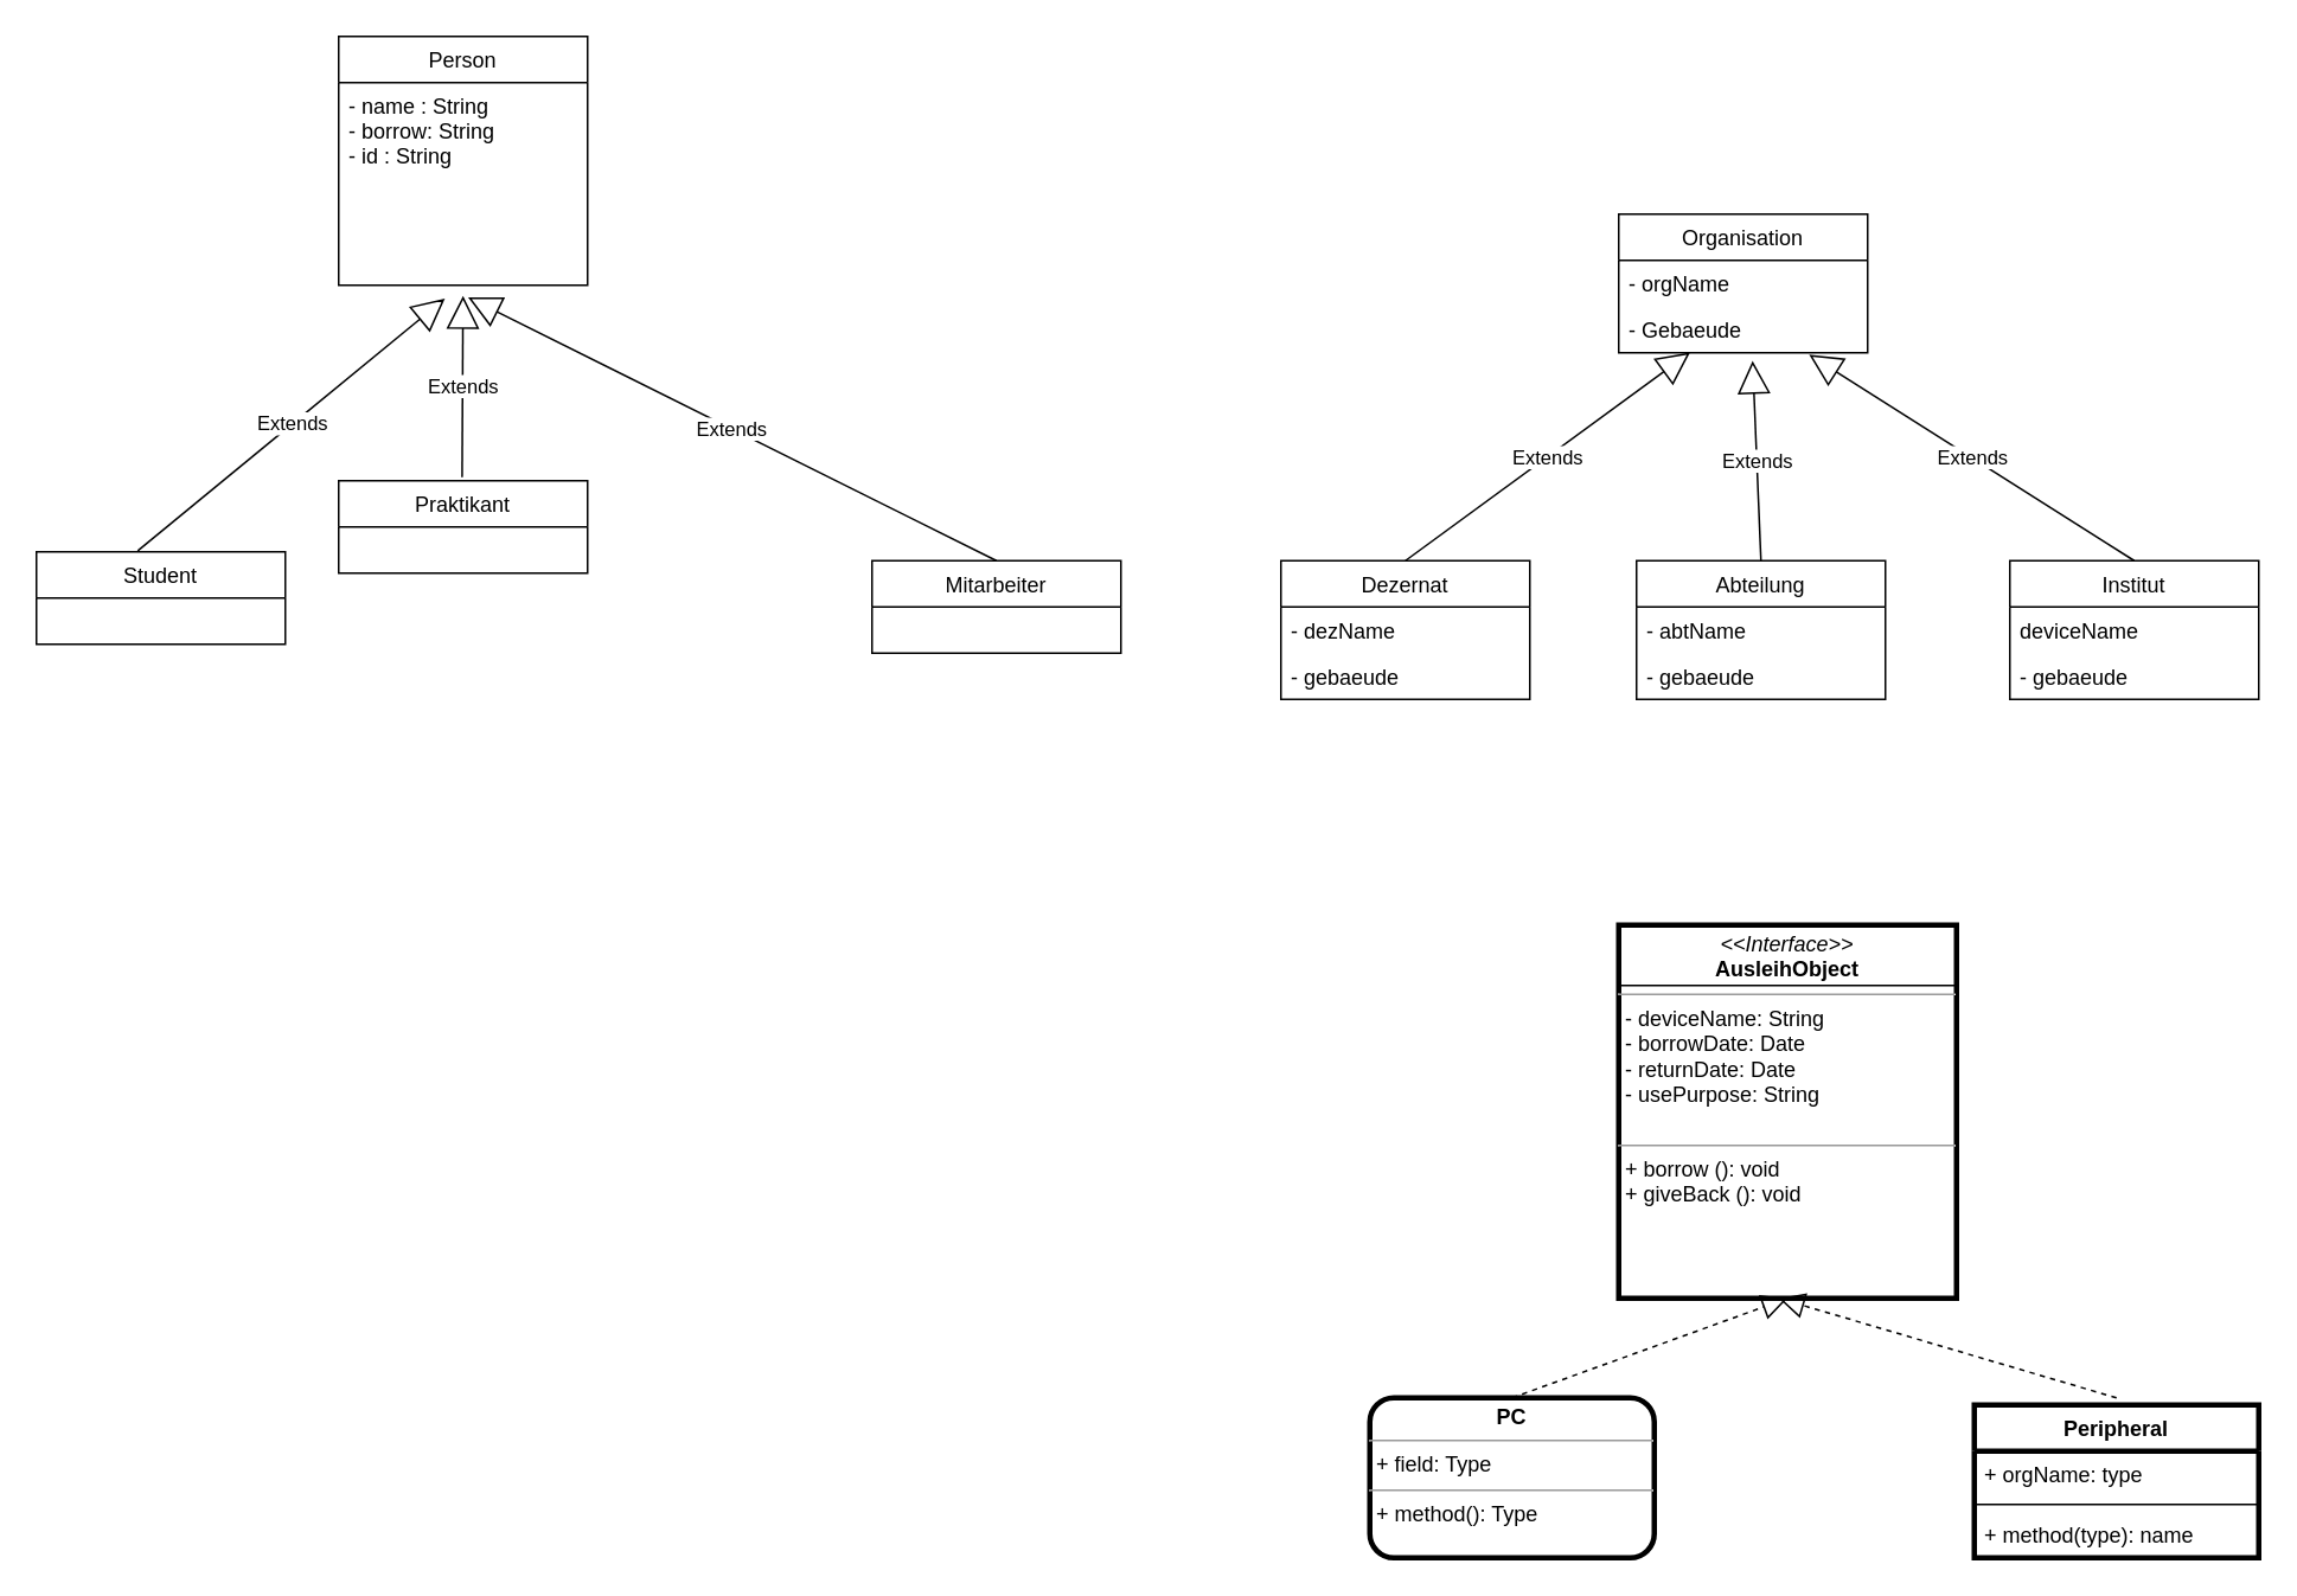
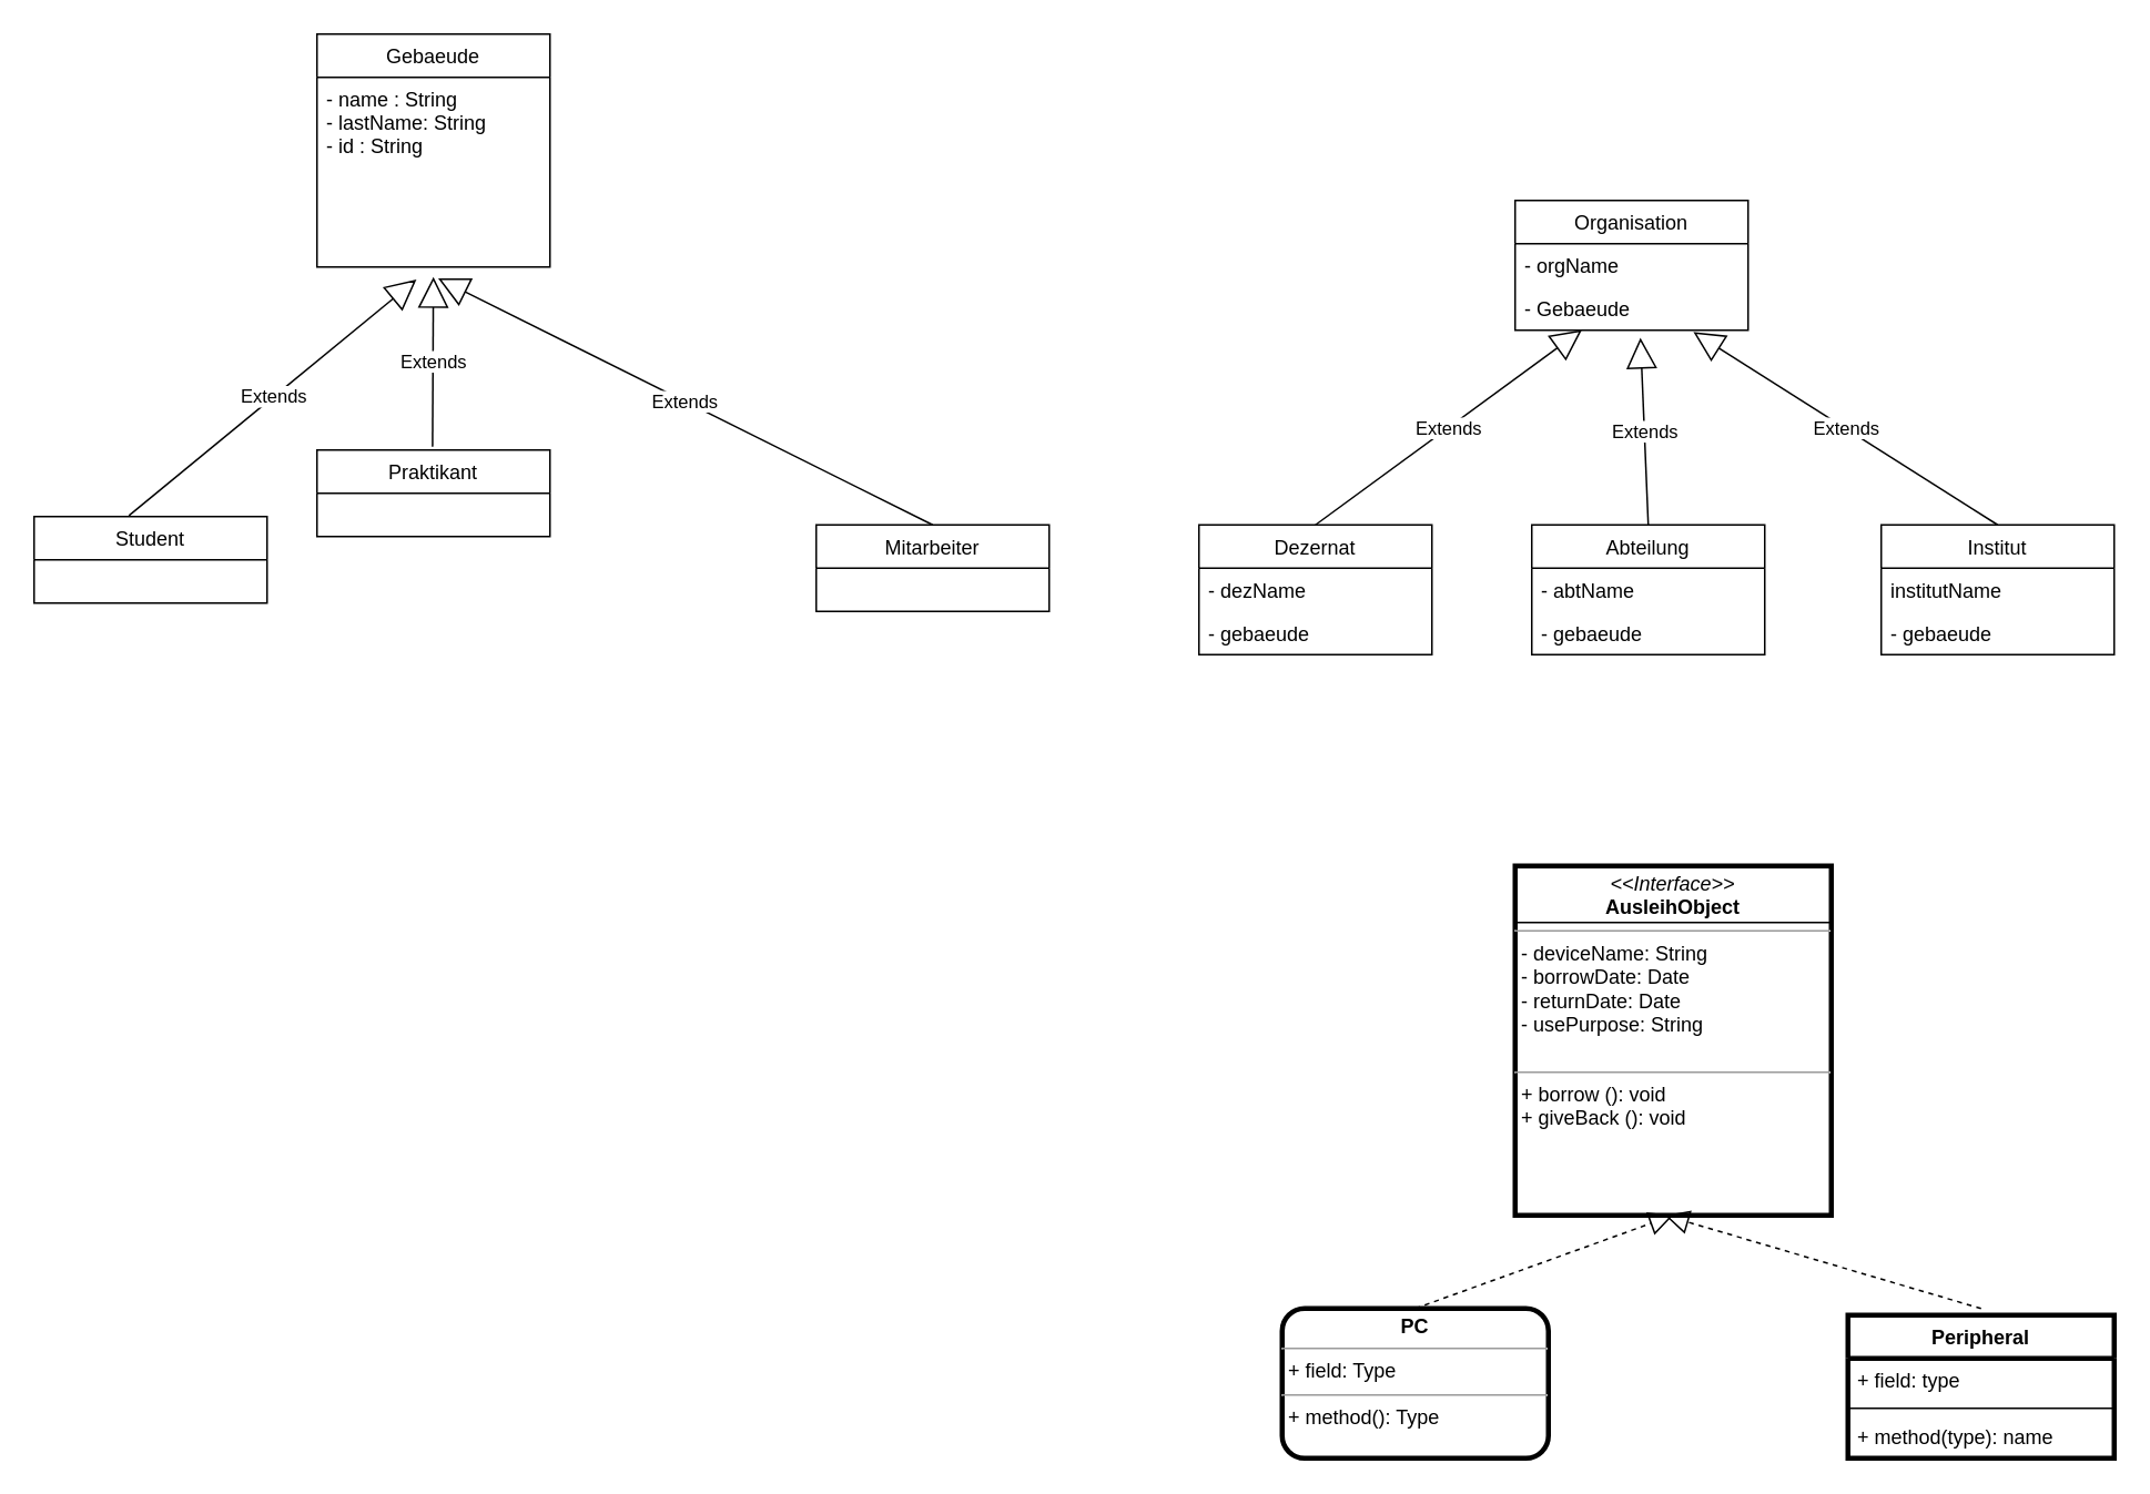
  <mxCell id="0" />
  <mxCell id="1" parent="0" />
- <mxCell id="2" value="Person" style="swimlane;fontStyle=0;childLayout=stackLayout;horizontal=1;startSize=26;fillColor=none;horizontalStack=0;resizeParent=1;resizeParentMax=0;resizeLast=0;collapsible=1;marginBottom=0;" vertex="1" parent="1"><mxGeometry x="190" y="20" width="140" height="140" as="geometry" /></mxCell>
- <mxCell id="3" value="- name : String&#10;- borrow: String&#10;- id : String&#10;" style="text;strokeColor=none;fillColor=none;align=left;verticalAlign=top;spacingLeft=4;spacingRight=4;overflow=hidden;rotatable=0;points=[[0,0.5],[1,0.5]];portConstraint=eastwest;" vertex="1" parent="2"><mxGeometry y="26" width="140" height="114" as="geometry" /></mxCell>
+ <mxCell id="2" value="Gebaeude" style="swimlane;fontStyle=0;childLayout=stackLayout;horizontal=1;startSize=26;fillColor=none;horizontalStack=0;resizeParent=1;resizeParentMax=0;resizeLast=0;collapsible=1;marginBottom=0;" vertex="1" parent="1"><mxGeometry x="190" y="20" width="140" height="140" as="geometry" /></mxCell>
+ <mxCell id="3" value="- name : String&#10;- lastName: String&#10;- id : String&#10;" style="text;strokeColor=none;fillColor=none;align=left;verticalAlign=top;spacingLeft=4;spacingRight=4;overflow=hidden;rotatable=0;points=[[0,0.5],[1,0.5]];portConstraint=eastwest;" vertex="1" parent="2"><mxGeometry y="26" width="140" height="114" as="geometry" /></mxCell>
  <mxCell id="4" value="Praktikant" style="swimlane;fontStyle=0;childLayout=stackLayout;horizontal=1;startSize=26;fillColor=none;horizontalStack=0;resizeParent=1;resizeParentMax=0;resizeLast=0;collapsible=1;marginBottom=0;" vertex="1" parent="1"><mxGeometry x="190" y="270" width="140" height="52" as="geometry" /></mxCell>
  <mxCell id="5" value="Student" style="swimlane;fontStyle=0;childLayout=stackLayout;horizontal=1;startSize=26;fillColor=none;horizontalStack=0;resizeParent=1;resizeParentMax=0;resizeLast=0;collapsible=1;marginBottom=0;" vertex="1" parent="1"><mxGeometry x="20" y="310" width="140" height="52" as="geometry" /></mxCell>
  <mxCell id="6" value="Mitarbeiter" style="swimlane;fontStyle=0;childLayout=stackLayout;horizontal=1;startSize=26;fillColor=none;horizontalStack=0;resizeParent=1;resizeParentMax=0;resizeLast=0;collapsible=1;marginBottom=0;" vertex="1" parent="1"><mxGeometry x="490" y="315" width="140" height="52" as="geometry" /></mxCell>
  <mxCell id="7" value="Extends" style="endArrow=block;endSize=16;endFill=0;html=1;entryX=0.427;entryY=1.057;entryDx=0;entryDy=0;entryPerimeter=0;exitX=0.407;exitY=-0.012;exitDx=0;exitDy=0;exitPerimeter=0;" edge="1" parent="1" source="5"><mxGeometry width="160" relative="1" as="geometry"><mxPoint x="60" y="180" as="sourcePoint" /><mxPoint x="249.78" y="167.482" as="targetPoint" /></mxGeometry></mxCell>
  <mxCell id="8" value="Organisation" style="swimlane;fontStyle=0;childLayout=stackLayout;horizontal=1;startSize=26;fillColor=none;horizontalStack=0;resizeParent=1;resizeParentMax=0;resizeLast=0;collapsible=1;marginBottom=0;" vertex="1" parent="1"><mxGeometry x="910" y="120" width="140" height="78" as="geometry" /></mxCell>
  <mxCell id="9" value="- orgName" style="text;strokeColor=none;fillColor=none;align=left;verticalAlign=top;spacingLeft=4;spacingRight=4;overflow=hidden;rotatable=0;points=[[0,0.5],[1,0.5]];portConstraint=eastwest;" vertex="1" parent="8"><mxGeometry y="26" width="140" height="26" as="geometry" /></mxCell>
  <mxCell id="10" value="- Gebaeude " style="text;strokeColor=none;fillColor=none;align=left;verticalAlign=top;spacingLeft=4;spacingRight=4;overflow=hidden;rotatable=0;points=[[0,0.5],[1,0.5]];portConstraint=eastwest;" vertex="1" parent="8"><mxGeometry y="52" width="140" height="26" as="geometry" /></mxCell>
  <mxCell id="11" value="Dezernat" style="swimlane;fontStyle=0;childLayout=stackLayout;horizontal=1;startSize=26;fillColor=none;horizontalStack=0;resizeParent=1;resizeParentMax=0;resizeLast=0;collapsible=1;marginBottom=0;" vertex="1" parent="1"><mxGeometry x="720" y="315" width="140" height="78" as="geometry" /></mxCell>
  <mxCell id="12" value="- dezName" style="text;strokeColor=none;fillColor=none;align=left;verticalAlign=top;spacingLeft=4;spacingRight=4;overflow=hidden;rotatable=0;points=[[0,0.5],[1,0.5]];portConstraint=eastwest;" vertex="1" parent="11"><mxGeometry y="26" width="140" height="26" as="geometry" /></mxCell>
  <mxCell id="13" value="- gebaeude " style="text;strokeColor=none;fillColor=none;align=left;verticalAlign=top;spacingLeft=4;spacingRight=4;overflow=hidden;rotatable=0;points=[[0,0.5],[1,0.5]];portConstraint=eastwest;" vertex="1" parent="11"><mxGeometry y="52" width="140" height="26" as="geometry" /></mxCell>
  <mxCell id="14" value="Institut" style="swimlane;fontStyle=0;childLayout=stackLayout;horizontal=1;startSize=26;fillColor=none;horizontalStack=0;resizeParent=1;resizeParentMax=0;resizeLast=0;collapsible=1;marginBottom=0;" vertex="1" parent="1"><mxGeometry x="1130" y="315" width="140" height="78" as="geometry" /></mxCell>
- <mxCell id="15" value="deviceName" style="text;strokeColor=none;fillColor=none;align=left;verticalAlign=top;spacingLeft=4;spacingRight=4;overflow=hidden;rotatable=0;points=[[0,0.5],[1,0.5]];portConstraint=eastwest;" vertex="1" parent="14"><mxGeometry y="26" width="140" height="26" as="geometry" /></mxCell>
+ <mxCell id="15" value="institutName" style="text;strokeColor=none;fillColor=none;align=left;verticalAlign=top;spacingLeft=4;spacingRight=4;overflow=hidden;rotatable=0;points=[[0,0.5],[1,0.5]];portConstraint=eastwest;" vertex="1" parent="14"><mxGeometry y="26" width="140" height="26" as="geometry" /></mxCell>
  <mxCell id="16" value="- gebaeude " style="text;strokeColor=none;fillColor=none;align=left;verticalAlign=top;spacingLeft=4;spacingRight=4;overflow=hidden;rotatable=0;points=[[0,0.5],[1,0.5]];portConstraint=eastwest;" vertex="1" parent="14"><mxGeometry y="52" width="140" height="26" as="geometry" /></mxCell>
  <mxCell id="17" value="Abteilung" style="swimlane;fontStyle=0;childLayout=stackLayout;horizontal=1;startSize=26;fillColor=none;horizontalStack=0;resizeParent=1;resizeParentMax=0;resizeLast=0;collapsible=1;marginBottom=0;" vertex="1" parent="1"><mxGeometry x="920" y="315" width="140" height="78" as="geometry" /></mxCell>
  <mxCell id="18" value="- abtName" style="text;strokeColor=none;fillColor=none;align=left;verticalAlign=top;spacingLeft=4;spacingRight=4;overflow=hidden;rotatable=0;points=[[0,0.5],[1,0.5]];portConstraint=eastwest;" vertex="1" parent="17"><mxGeometry y="26" width="140" height="26" as="geometry" /></mxCell>
  <mxCell id="19" value="- gebaeude " style="text;strokeColor=none;fillColor=none;align=left;verticalAlign=top;spacingLeft=4;spacingRight=4;overflow=hidden;rotatable=0;points=[[0,0.5],[1,0.5]];portConstraint=eastwest;" vertex="1" parent="17"><mxGeometry y="52" width="140" height="26" as="geometry" /></mxCell>
  <mxCell id="20" value="Extends" style="endArrow=block;endSize=16;endFill=0;html=1;exitX=0.5;exitY=0;exitDx=0;exitDy=0;entryX=0.52;entryY=1.031;entryDx=0;entryDy=0;entryPerimeter=0;" edge="1" parent="1" source="6"><mxGeometry width="160" relative="1" as="geometry"><mxPoint x="263" y="219" as="sourcePoint" /><mxPoint x="262.8" y="166.806" as="targetPoint" /></mxGeometry></mxCell>
  <mxCell id="21" value="Extends" style="endArrow=block;endSize=16;endFill=0;html=1;exitX=0.496;exitY=-0.037;exitDx=0;exitDy=0;exitPerimeter=0;" edge="1" parent="1" source="4"><mxGeometry width="160" relative="1" as="geometry"><mxPoint x="220" y="190" as="sourcePoint" /><mxPoint x="259.952" y="166" as="targetPoint" /></mxGeometry></mxCell>
  <mxCell id="22" value="Extends" style="endArrow=block;endSize=16;endFill=0;html=1;entryX=0.765;entryY=1.041;entryDx=0;entryDy=0;entryPerimeter=0;exitX=0.5;exitY=0;exitDx=0;exitDy=0;" edge="1" parent="1" source="14" target="10"><mxGeometry width="160" relative="1" as="geometry"><mxPoint x="530" y="323.752" as="sourcePoint" /><mxPoint x="1011.96" y="173.012" as="targetPoint" /></mxGeometry></mxCell>
  <mxCell id="23" value="Extends" style="endArrow=block;endSize=16;endFill=0;html=1;exitX=0.5;exitY=0;exitDx=0;exitDy=0;entryX=0.286;entryY=0.995;entryDx=0;entryDy=0;entryPerimeter=0;" edge="1" parent="1" source="11" target="10"><mxGeometry width="160" relative="1" as="geometry"><mxPoint x="893.02" y="325" as="sourcePoint" /><mxPoint x="990" y="170" as="targetPoint" /></mxGeometry></mxCell>
  <mxCell id="24" value="Extends" style="endArrow=block;endSize=16;endFill=0;html=1;exitX=0.5;exitY=0;exitDx=0;exitDy=0;entryX=0.538;entryY=1.176;entryDx=0;entryDy=0;entryPerimeter=0;" edge="1" parent="1" source="17" target="10"><mxGeometry width="160" relative="1" as="geometry"><mxPoint x="722.46" y="316.152" as="sourcePoint" /><mxPoint x="1000.06" y="176.002" as="targetPoint" /></mxGeometry></mxCell>
  <mxCell id="25" value="&lt;p style=&quot;margin: 0px ; margin-top: 4px ; text-align: center&quot;&gt;&lt;i&gt;&amp;lt;&amp;lt;Interface&amp;gt;&amp;gt;&lt;/i&gt;&lt;br&gt;&lt;b&gt;AusleihObject&lt;/b&gt;&lt;/p&gt;&lt;hr size=&quot;1&quot;&gt;&lt;p style=&quot;margin: 0px ; margin-left: 4px&quot;&gt;- deviceName: String&lt;/p&gt;&lt;p style=&quot;margin: 0px ; margin-left: 4px&quot;&gt;- borrowDate: Date&lt;/p&gt;&lt;p style=&quot;margin: 0px ; margin-left: 4px&quot;&gt;- returnDate: Date&lt;/p&gt;&lt;p style=&quot;margin: 0px ; margin-left: 4px&quot;&gt;- usePurpose: String&lt;/p&gt;&lt;p style=&quot;margin: 0px ; margin-left: 4px&quot;&gt;&lt;br&gt;&lt;/p&gt;&lt;hr size=&quot;1&quot;&gt;&lt;p style=&quot;margin: 0px ; margin-left: 4px&quot;&gt;+ borrow (): void&lt;br&gt;+ giveBack (): void&lt;/p&gt;" style="verticalAlign=top;align=left;overflow=fill;fontSize=12;fontFamily=Helvetica;html=1;rounded=0;shadow=0;glass=0;strokeWidth=3;" vertex="1" parent="1"><mxGeometry x="910" y="520" width="190" height="210" as="geometry" /></mxCell>
  <mxCell id="26" value="&lt;p style=&quot;margin: 0px ; margin-top: 4px ; text-align: center&quot;&gt;&lt;b&gt;PC&lt;/b&gt;&lt;/p&gt;&lt;hr size=&quot;1&quot;&gt;&lt;p style=&quot;margin: 0px ; margin-left: 4px&quot;&gt;+ field: Type&lt;/p&gt;&lt;hr size=&quot;1&quot;&gt;&lt;p style=&quot;margin: 0px ; margin-left: 4px&quot;&gt;+ method(): Type&lt;/p&gt;" style="verticalAlign=top;align=left;overflow=fill;fontSize=12;fontFamily=Helvetica;html=1;shadow=0;glass=0;strokeWidth=3;rounded=1;" vertex="1" parent="1"><mxGeometry x="770" y="786" width="160" height="90" as="geometry" /></mxCell>
  <mxCell id="27" value="" style="line;strokeWidth=1;fillColor=none;align=left;verticalAlign=middle;spacingTop=-1;spacingLeft=3;spacingRight=3;rotatable=0;labelPosition=right;points=[];portConstraint=eastwest;rounded=0;shadow=0;glass=0;" vertex="1" parent="1"><mxGeometry x="910" y="550" width="190" height="8" as="geometry" /></mxCell>
  <mxCell id="28" value="" style="endArrow=block;dashed=1;endFill=0;endSize=12;html=1;exitX=0.5;exitY=0;exitDx=0;exitDy=0;entryX=0.5;entryY=1;entryDx=0;entryDy=0;" edge="1" parent="1" source="26" target="25"><mxGeometry width="160" relative="1" as="geometry"><mxPoint x="870" y="740" as="sourcePoint" /><mxPoint x="1030" y="740" as="targetPoint" /></mxGeometry></mxCell>
  <mxCell id="29" value="" style="endArrow=block;dashed=1;endFill=0;endSize=12;html=1;exitX=0.5;exitY=0;exitDx=0;exitDy=0;" edge="1" parent="1"><mxGeometry width="160" relative="1" as="geometry"><mxPoint x="1190" y="786" as="sourcePoint" /><mxPoint x="1000" y="730" as="targetPoint" /></mxGeometry></mxCell>
  <mxCell id="30" value="Peripheral" style="swimlane;fontStyle=1;align=center;verticalAlign=top;childLayout=stackLayout;horizontal=1;startSize=26;horizontalStack=0;resizeParent=1;resizeParentMax=0;resizeLast=0;collapsible=1;marginBottom=0;rounded=0;shadow=0;glass=0;strokeWidth=3;" vertex="1" parent="1"><mxGeometry x="1110" y="790" width="160" height="86" as="geometry" /></mxCell>
- <mxCell id="31" value="+ orgName: type" style="text;strokeColor=none;fillColor=none;align=left;verticalAlign=top;spacingLeft=4;spacingRight=4;overflow=hidden;rotatable=0;points=[[0,0.5],[1,0.5]];portConstraint=eastwest;" vertex="1" parent="30"><mxGeometry y="26" width="160" height="26" as="geometry" /></mxCell>
+ <mxCell id="31" value="+ field: type" style="text;strokeColor=none;fillColor=none;align=left;verticalAlign=top;spacingLeft=4;spacingRight=4;overflow=hidden;rotatable=0;points=[[0,0.5],[1,0.5]];portConstraint=eastwest;" vertex="1" parent="30"><mxGeometry y="26" width="160" height="26" as="geometry" /></mxCell>
  <mxCell id="32" value="" style="line;strokeWidth=1;fillColor=none;align=left;verticalAlign=middle;spacingTop=-1;spacingLeft=3;spacingRight=3;rotatable=0;labelPosition=right;points=[];portConstraint=eastwest;" vertex="1" parent="30"><mxGeometry y="52" width="160" height="8" as="geometry" /></mxCell>
  <mxCell id="33" value="+ method(type): name" style="text;strokeColor=none;fillColor=none;align=left;verticalAlign=top;spacingLeft=4;spacingRight=4;overflow=hidden;rotatable=0;points=[[0,0.5],[1,0.5]];portConstraint=eastwest;" vertex="1" parent="30"><mxGeometry y="60" width="160" height="26" as="geometry" /></mxCell>
